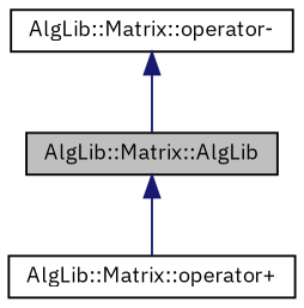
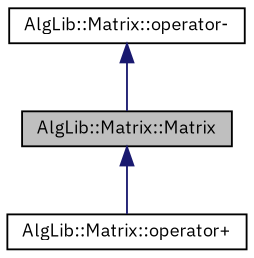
  digraph {
    fontname="IBM Plex Sans"
    rankdir=TB
    node [color=black fillcolor=white fontname="IBM Plex Sans" fontsize=10 shape=record style=filled]
    edge [color=midnightblue dir=back fontname="IBM Plex Sans" fontsize=10 labelfontname=Helvetica labelfontsize=10 style=solid]
-   n1 [fillcolor=grey75 fontcolor=black height=0.2 label="AlgLib::Matrix::AlgLib" width=0.4]
+   n1 [fillcolor=grey75 fontcolor=black height=0.2 label="AlgLib::Matrix::Matrix" width=0.4]
    n2 [height=0.2 label="AlgLib::Matrix::operator+" width=0.4]
    n3 [height=0.2 label="AlgLib::Matrix::operator-" width=0.4]
    n1 -> n2
    n3 -> n1
  }
